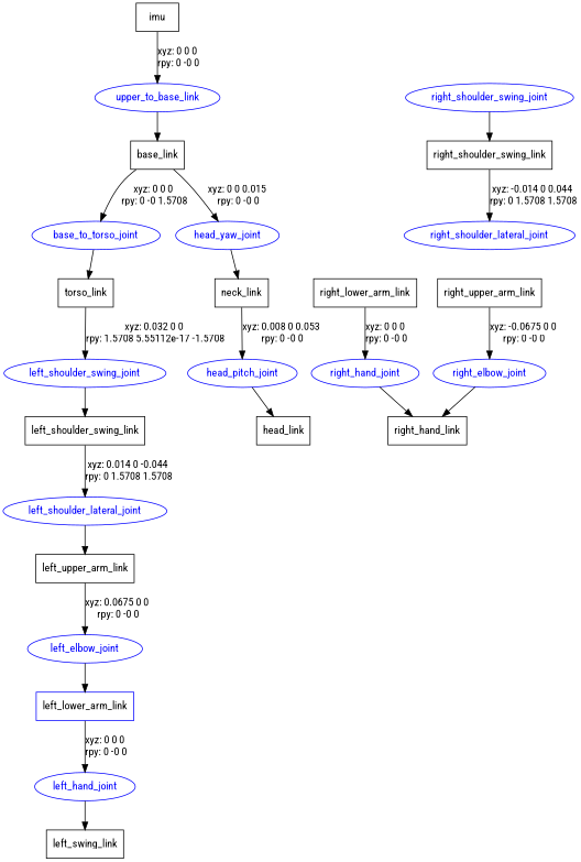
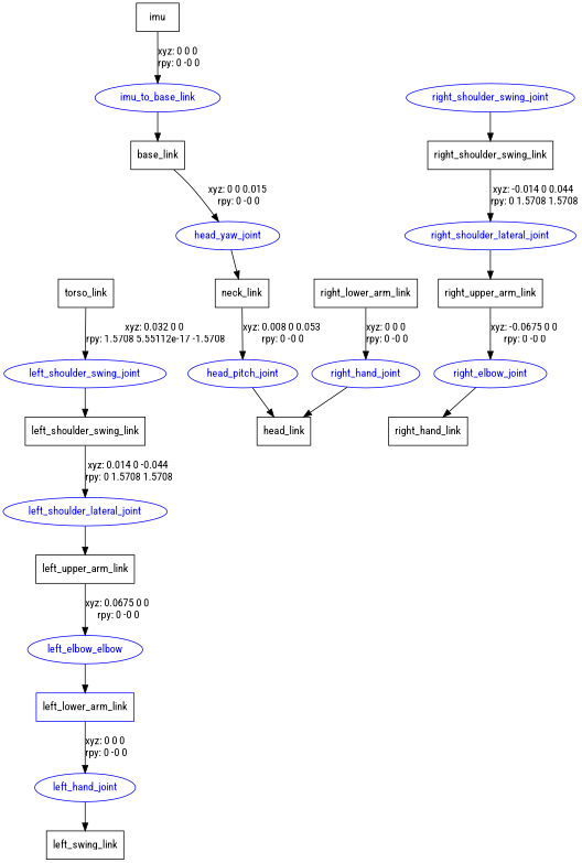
  digraph {
    fontname="Roboto Condensed"
    node [fontname="Roboto Condensed" shape=box color=blue]
    edge [fontname="Roboto Condensed"]
    n1 [label=imu color=""]
-   imu_to_base_link [fontcolor=blue shape=ellipse label=upper_to_base_link]
+   imu_to_base_link [fontcolor=blue shape=ellipse]
    n3 [label=base_link color=""]
-   base_to_torso_joint [fontcolor=blue shape=ellipse]
    head_yaw_joint [fontcolor=blue shape=ellipse]
    n6 [label=torso_link color=""]
    n7 [label=neck_link color=""]
    left_shoulder_swing_joint [fontcolor=blue shape=ellipse]
    n9 [label=left_shoulder_swing_link color=""]
    right_shoulder_swing_joint [fontcolor=blue shape=ellipse]
    n11 [label=right_shoulder_swing_link color=""]
    left_shoulder_lateral_joint [fontcolor=blue shape=ellipse]
    n13 [label=left_upper_arm_link color=""]
-   left_elbow_joint [fontcolor=blue shape=ellipse]
+   left_elbow_joint [fontcolor=blue shape=ellipse label=left_elbow_elbow]
    n15 [label=left_lower_arm_link]
    left_hand_joint [fontcolor=blue shape=ellipse]
    n17 [label=left_swing_link color=""]
    right_shoulder_lateral_joint [fontcolor=blue shape=ellipse]
    n19 [label=right_upper_arm_link color=""]
    right_elbow_joint [fontcolor=blue shape=ellipse]
    n21 [label=right_hand_link color=""]
    n22 [label=right_lower_arm_link color=""]
    right_hand_joint [fontcolor=blue shape=ellipse]
    head_pitch_joint [fontcolor=blue shape=ellipse]
    n25 [label=head_link color=""]
    n1 -> imu_to_base_link [label="xyz: 0 0 0 \nrpy: 0 -0 0"]
    imu_to_base_link -> n3
-   n3 -> base_to_torso_joint [label="xyz: 0 0 0 \nrpy: 0 -0 1.5708"]
    n3 -> head_yaw_joint [label="xyz: 0 0 0.015 \nrpy: 0 -0 0"]
-   base_to_torso_joint -> n6
    head_yaw_joint -> n7
    n6 -> left_shoulder_swing_joint [label="xyz: 0.032 0 0 \nrpy: 1.5708 5.55112e-17 -1.5708"]
    n7 -> head_pitch_joint [label="xyz: 0.008 0 0.053 \nrpy: 0 -0 0"]
    left_shoulder_swing_joint -> n9
    n9 -> left_shoulder_lateral_joint [label="xyz: 0.014 0 -0.044 \nrpy: 0 1.5708 1.5708"]
    right_shoulder_swing_joint -> n11
    n11 -> right_shoulder_lateral_joint [label="xyz: -0.014 0 0.044 \nrpy: 0 1.5708 1.5708"]
    left_shoulder_lateral_joint -> n13
    n13 -> left_elbow_joint [label="xyz: 0.0675 0 0 \nrpy: 0 -0 0"]
    left_elbow_joint -> n15
    n15 -> left_hand_joint [label="xyz: 0 0 0 \nrpy: 0 -0 0"]
    left_hand_joint -> n17
+   right_shoulder_lateral_joint -> n19
    n19 -> right_elbow_joint [label="xyz: -0.0675 0 0 \nrpy: 0 -0 0"]
    right_elbow_joint -> n21
    n22 -> right_hand_joint [label="xyz: 0 0 0 \nrpy: 0 -0 0"]
-   right_hand_joint -> n21
+   right_hand_joint -> n25
    head_pitch_joint -> n25
  }
